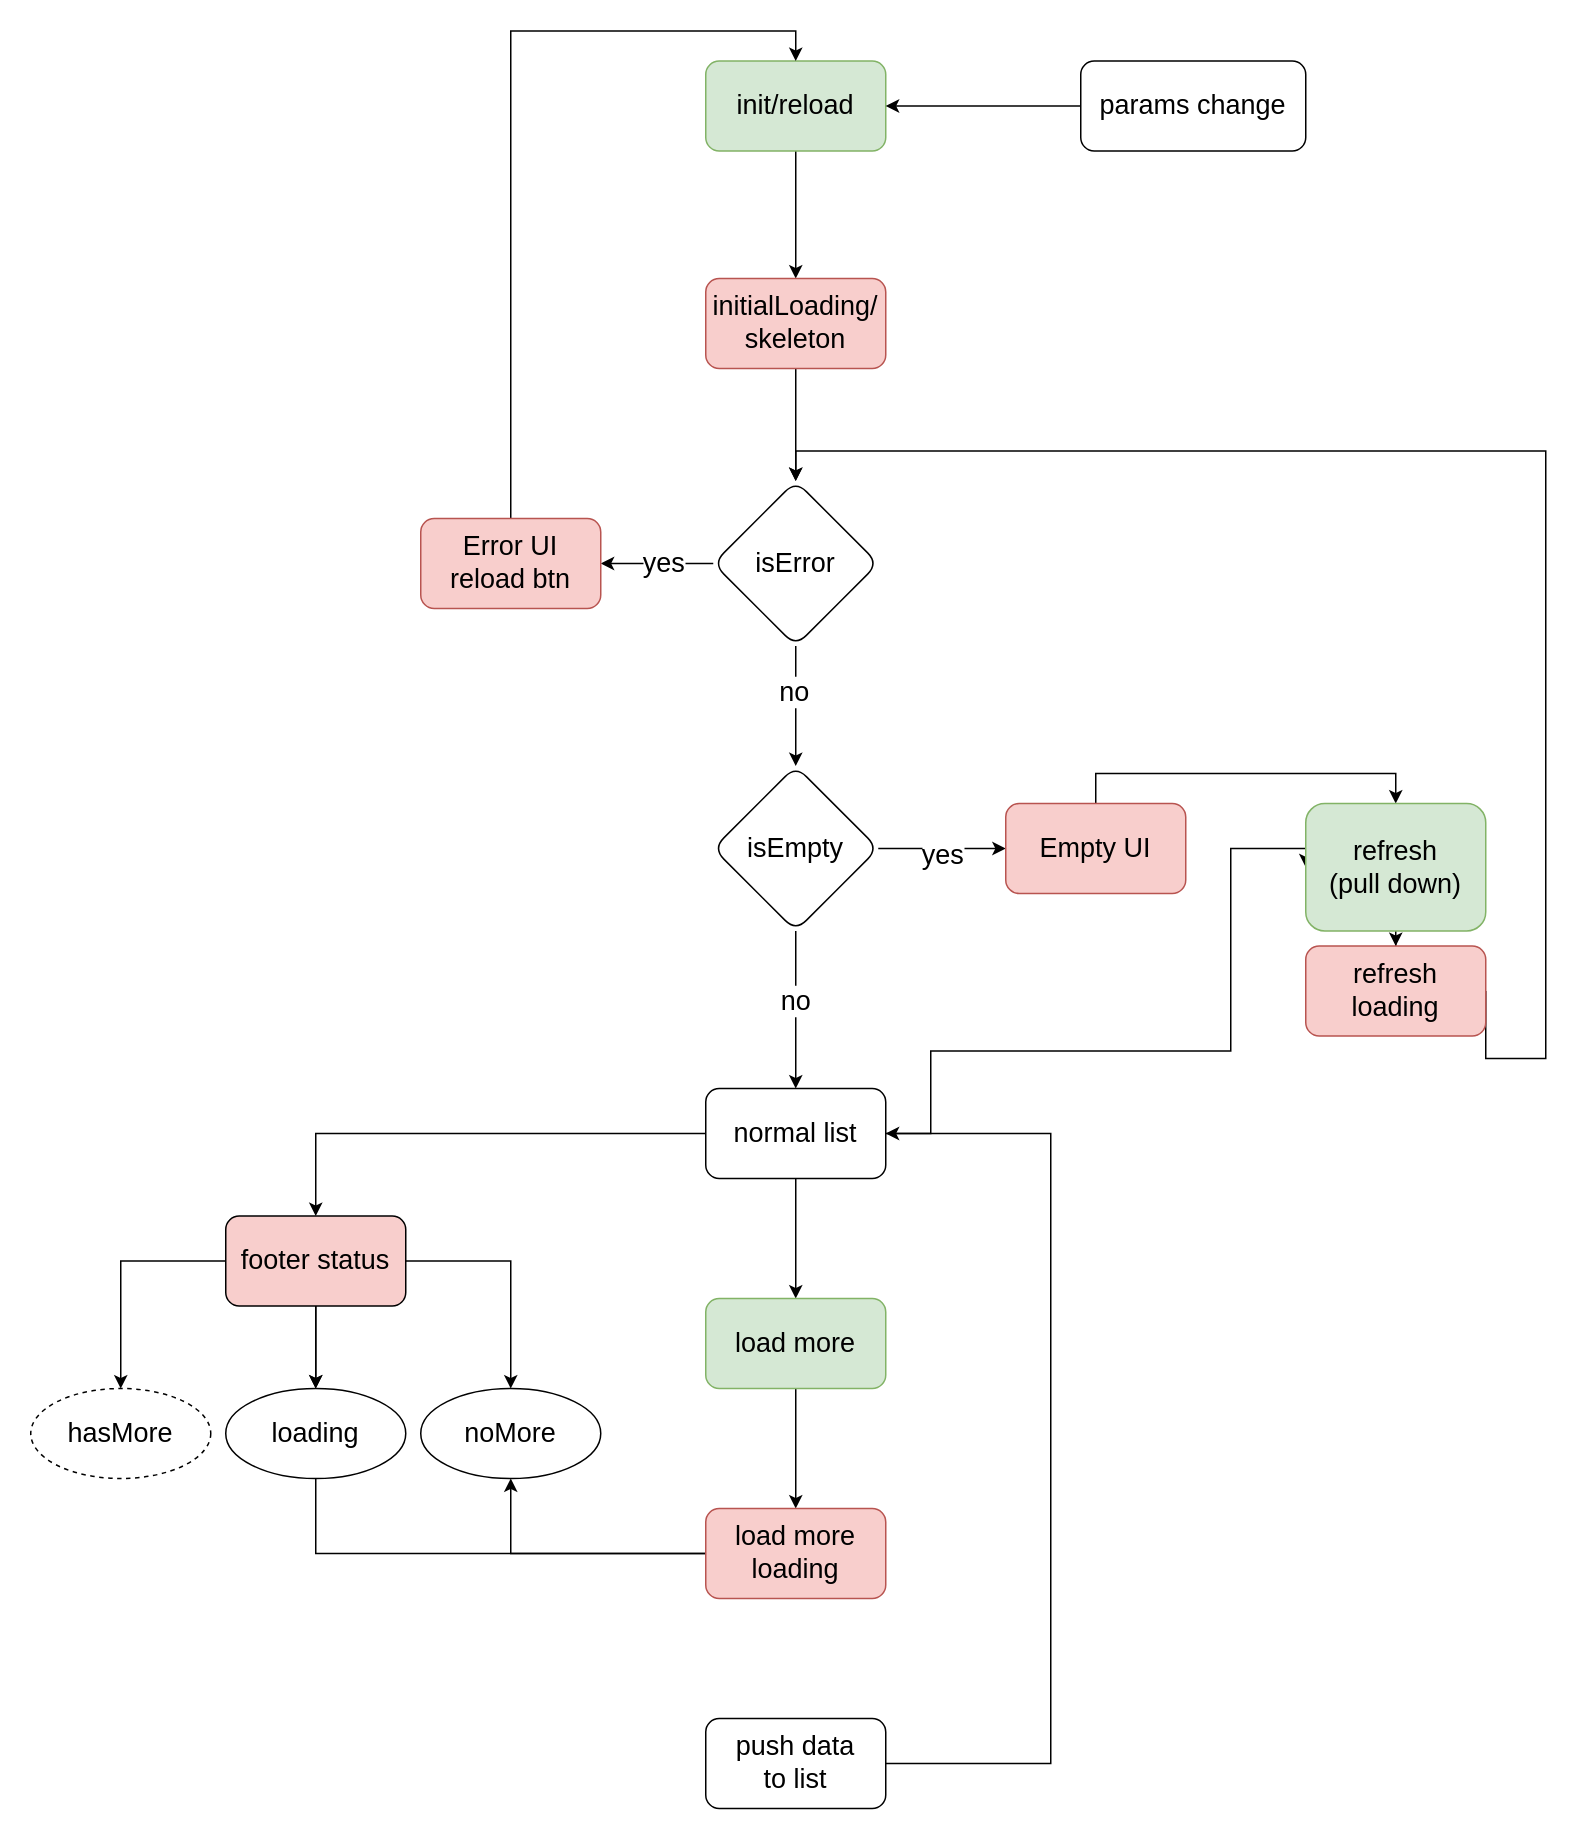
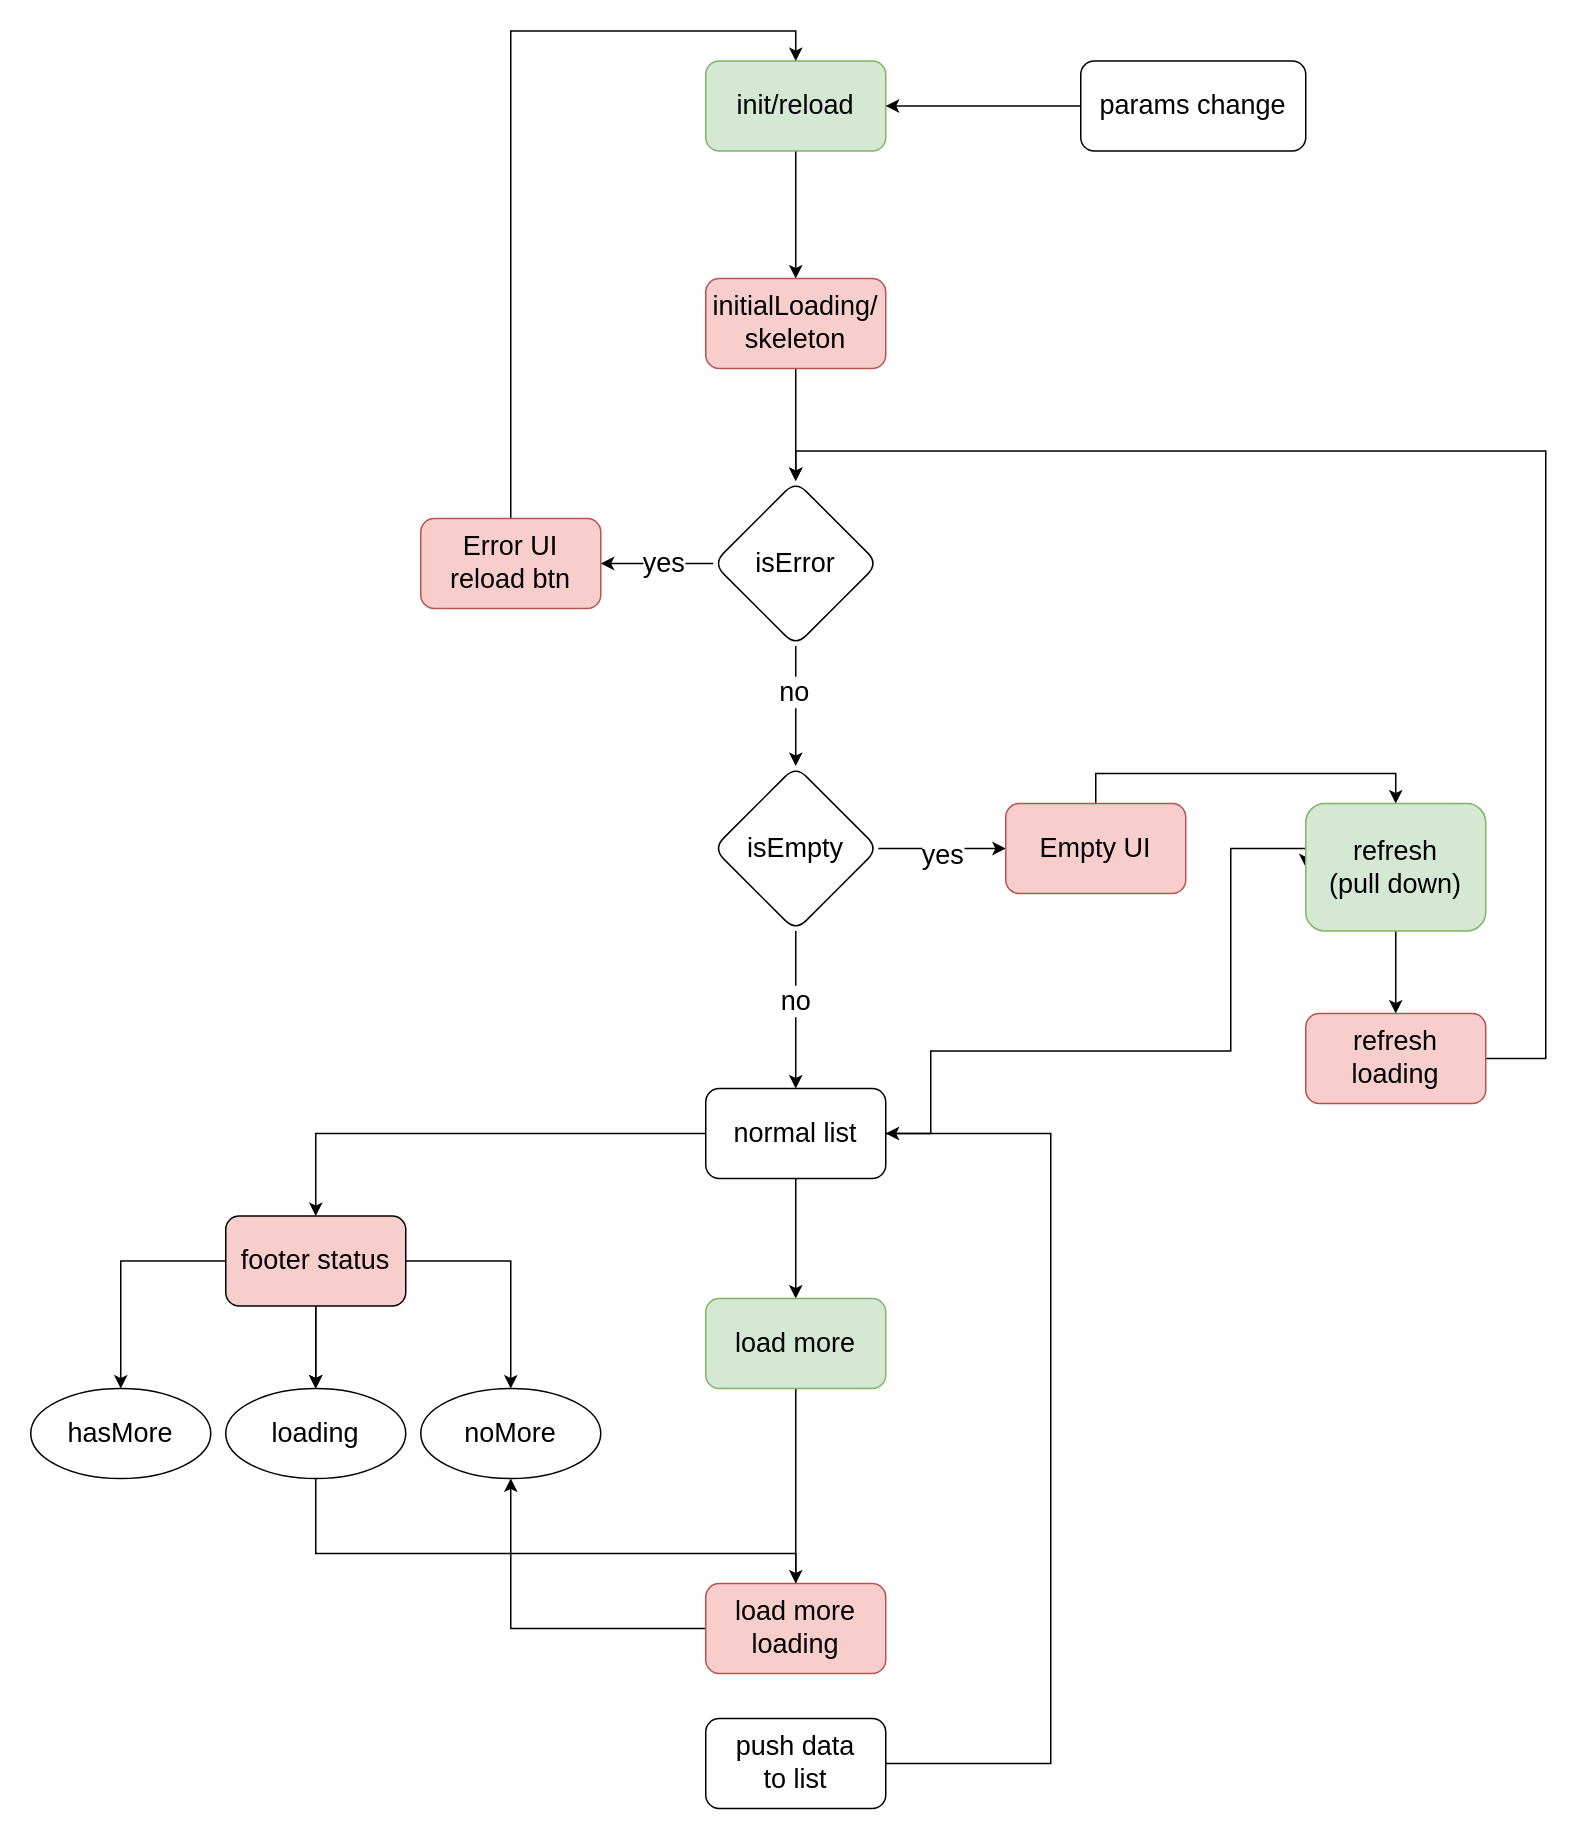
  <mxCell id="0" />
  <mxCell id="1" parent="0" />
  <mxCell id="2" value="" style="edgeStyle=orthogonalEdgeStyle;rounded=0;orthogonalLoop=1;jettySize=auto;html=1;fontSize=18;" edge="1" parent="1" source="3" target="5"><mxGeometry relative="1" as="geometry" /></mxCell>
  <mxCell id="3" value="init/reload" style="rounded=1;whiteSpace=wrap;html=1;fontSize=18;flipH=1;flipV=1;fillColor=#d5e8d4;strokeColor=#82b366;" vertex="1" parent="1"><mxGeometry x="470" y="40" width="120" height="60" as="geometry" /></mxCell>
  <mxCell id="4" style="edgeStyle=orthogonalEdgeStyle;rounded=0;orthogonalLoop=1;jettySize=auto;html=1;fontSize=18;" edge="1" parent="1" source="5" target="15"><mxGeometry relative="1" as="geometry" /></mxCell>
  <mxCell id="5" value="initialLoading/&lt;br&gt;skeleton" style="whiteSpace=wrap;html=1;rounded=1;fontSize=18;flipH=1;flipV=1;fillColor=#f8cecc;strokeColor=#b85450;" vertex="1" parent="1"><mxGeometry x="470" y="185" width="120" height="60" as="geometry" /></mxCell>
  <mxCell id="6" value="" style="edgeStyle=orthogonalEdgeStyle;rounded=0;orthogonalLoop=1;jettySize=auto;html=1;fontSize=18;" edge="1" parent="1" source="10" target="19"><mxGeometry relative="1" as="geometry" /></mxCell>
  <mxCell id="7" value="yes" style="edgeLabel;html=1;align=center;verticalAlign=middle;resizable=0;points=[];fontSize=18;" vertex="1" connectable="0" parent="6"><mxGeometry x="-0.014" y="-4" relative="1" as="geometry"><mxPoint as="offset" /></mxGeometry></mxCell>
  <mxCell id="8" value="" style="edgeStyle=orthogonalEdgeStyle;rounded=0;orthogonalLoop=1;jettySize=auto;html=1;fontSize=18;" edge="1" parent="1" source="10" target="23"><mxGeometry relative="1" as="geometry" /></mxCell>
  <mxCell id="9" value="no" style="edgeLabel;html=1;align=center;verticalAlign=middle;resizable=0;points=[];fontSize=18;" vertex="1" connectable="0" parent="8"><mxGeometry x="-0.132" y="-1" relative="1" as="geometry"><mxPoint as="offset" /></mxGeometry></mxCell>
  <mxCell id="10" value="isEmpty" style="rhombus;whiteSpace=wrap;html=1;rounded=1;fontSize=18;flipH=1;flipV=1;" vertex="1" parent="1"><mxGeometry x="475" y="510" width="110" height="110" as="geometry" /></mxCell>
  <mxCell id="11" style="edgeStyle=orthogonalEdgeStyle;rounded=0;orthogonalLoop=1;jettySize=auto;html=1;entryX=0.5;entryY=0;entryDx=0;entryDy=0;fontSize=18;" edge="1" parent="1" source="15" target="10"><mxGeometry relative="1" as="geometry" /></mxCell>
  <mxCell id="12" value="no" style="edgeLabel;html=1;align=center;verticalAlign=middle;resizable=0;points=[];fontSize=18;" vertex="1" connectable="0" parent="11"><mxGeometry x="-0.257" y="-2" relative="1" as="geometry"><mxPoint as="offset" /></mxGeometry></mxCell>
  <mxCell id="13" value="" style="edgeStyle=orthogonalEdgeStyle;rounded=0;orthogonalLoop=1;jettySize=auto;html=1;fontSize=18;" edge="1" parent="1" source="15" target="17"><mxGeometry relative="1" as="geometry" /></mxCell>
  <mxCell id="14" value="yes" style="edgeLabel;html=1;align=center;verticalAlign=middle;resizable=0;points=[];fontSize=18;" vertex="1" connectable="0" parent="13"><mxGeometry x="-0.1" y="-1" relative="1" as="geometry"><mxPoint as="offset" /></mxGeometry></mxCell>
  <mxCell id="15" value="isError" style="rhombus;whiteSpace=wrap;html=1;rounded=1;fontSize=18;flipH=1;flipV=1;" vertex="1" parent="1"><mxGeometry x="475" y="320" width="110" height="110" as="geometry" /></mxCell>
  <mxCell id="16" style="edgeStyle=orthogonalEdgeStyle;rounded=0;orthogonalLoop=1;jettySize=auto;html=1;entryX=0.5;entryY=0;entryDx=0;entryDy=0;fontSize=18;" edge="1" parent="1" source="17" target="3"><mxGeometry relative="1" as="geometry"><Array as="points"><mxPoint y="20" x="340" /><mxPoint x="530" y="20" /></Array></mxGeometry></mxCell>
  <mxCell id="17" value="Error UI&lt;br&gt;reload btn" style="whiteSpace=wrap;html=1;rounded=1;fontSize=18;fillColor=#f8cecc;strokeColor=#b85450;" vertex="1" parent="1"><mxGeometry x="280" y="345" width="120" height="60" as="geometry" /></mxCell>
  <mxCell id="18" value="" style="edgeStyle=orthogonalEdgeStyle;rounded=0;orthogonalLoop=1;jettySize=auto;html=1;fontSize=18;entryX=0.5;entryY=0;entryDx=0;entryDy=0;" edge="1" parent="1" source="19" target="25"><mxGeometry relative="1" as="geometry"><Array as="points"><mxPoint x="730" y="515" /><mxPoint x="930" y="515" /></Array></mxGeometry></mxCell>
  <mxCell id="19" value="Empty UI" style="whiteSpace=wrap;html=1;rounded=1;fontSize=18;fillColor=#f8cecc;strokeColor=#b85450;" vertex="1" parent="1"><mxGeometry x="670" y="535" width="120" height="60" as="geometry" /></mxCell>
  <mxCell id="20" value="" style="edgeStyle=orthogonalEdgeStyle;rounded=0;orthogonalLoop=1;jettySize=auto;html=1;fontSize=18;" edge="1" parent="1" source="23" target="29"><mxGeometry relative="1" as="geometry" /></mxCell>
  <mxCell id="21" style="edgeStyle=orthogonalEdgeStyle;rounded=0;orthogonalLoop=1;jettySize=auto;html=1;exitX=0;exitY=0.5;exitDx=0;exitDy=0;entryX=0.5;entryY=0;entryDx=0;entryDy=0;fontSize=18;" edge="1" parent="1" source="23" target="39"><mxGeometry relative="1" as="geometry" /></mxCell>
  <mxCell id="22" style="edgeStyle=orthogonalEdgeStyle;rounded=0;orthogonalLoop=1;jettySize=auto;html=1;exitX=1;exitY=0.5;exitDx=0;exitDy=0;fontSize=18;entryX=0;entryY=0.5;entryDx=0;entryDy=0;" edge="1" parent="1" source="23" target="25"><mxGeometry relative="1" as="geometry"><mxPoint x="790" y="690" as="targetPoint" /><Array as="points"><mxPoint x="620" y="755" /><mxPoint x="620" y="700" /><mxPoint x="820" y="700" /><mxPoint x="820" y="565" /></Array></mxGeometry></mxCell>
  <mxCell id="23" value="normal list" style="whiteSpace=wrap;html=1;rounded=1;fontSize=18;" vertex="1" parent="1"><mxGeometry x="470" y="725" width="120" height="60" as="geometry" /></mxCell>
  <mxCell id="24" value="" style="edgeStyle=orthogonalEdgeStyle;rounded=0;orthogonalLoop=1;jettySize=auto;html=1;fontSize=18;" edge="1" parent="1" source="25" target="27"><mxGeometry relative="1" as="geometry" /></mxCell>
  <mxCell id="25" value="refresh&lt;br&gt;(pull down)" style="whiteSpace=wrap;html=1;rounded=1;fontSize=18;fillColor=#d5e8d4;strokeColor=#82b366;" vertex="1" parent="1"><mxGeometry x="870" y="535" width="120" height="85" as="geometry" /></mxCell>
  <mxCell id="26" style="edgeStyle=orthogonalEdgeStyle;rounded=0;orthogonalLoop=1;jettySize=auto;html=1;exitX=1;exitY=0.5;exitDx=0;exitDy=0;entryX=0.5;entryY=0;entryDx=0;entryDy=0;fontSize=18;" edge="1" parent="1" source="27" target="15"><mxGeometry relative="1" as="geometry"><Array as="points"><mxPoint x="1030" y="705" /><mxPoint x="1030" y="300" /><mxPoint x="530" y="300" /></Array></mxGeometry></mxCell>
- <mxCell id="27" value="refresh loading" style="whiteSpace=wrap;html=1;rounded=1;fontSize=18;fillColor=#f8cecc;strokeColor=#b85450;" vertex="1" parent="1"><mxGeometry x="870" y="630" width="120" height="60" as="geometry" /></mxCell>
+ <mxCell id="27" value="refresh loading" style="whiteSpace=wrap;html=1;rounded=1;fontSize=18;fillColor=#f8cecc;strokeColor=#b85450;" vertex="1" parent="1"><mxGeometry x="870" y="675" width="120" height="60" as="geometry" /></mxCell>
  <mxCell id="28" value="" style="edgeStyle=orthogonalEdgeStyle;rounded=0;orthogonalLoop=1;jettySize=auto;html=1;fontSize=18;" edge="1" parent="1" source="29" target="32"><mxGeometry relative="1" as="geometry" /></mxCell>
  <mxCell id="29" value="load more" style="whiteSpace=wrap;html=1;rounded=1;fontSize=18;fillColor=#d5e8d4;strokeColor=#82b366;" vertex="1" parent="1"><mxGeometry x="470" y="865" width="120" height="60" as="geometry" /></mxCell>
  <mxCell id="30" value="" style="edgeStyle=orthogonalEdgeStyle;rounded=0;orthogonalLoop=1;jettySize=auto;html=1;fontSize=18;" edge="1" parent="1" source="32" target="42"><mxGeometry relative="1" as="geometry" /></mxCell>
  <mxCell id="31" style="edgeStyle=orthogonalEdgeStyle;rounded=0;orthogonalLoop=1;jettySize=auto;html=1;entryX=0.5;entryY=1;entryDx=0;entryDy=0;fontSize=18;endArrow=none;endFill=0;" edge="1" parent="1" source="32" target="41"><mxGeometry relative="1" as="geometry"><Array as="points"><mxPoint x="210" y="1035" /></Array></mxGeometry></mxCell>
- <mxCell id="32" value="load more&lt;br&gt;loading" style="whiteSpace=wrap;html=1;rounded=1;fontSize=18;fillColor=#f8cecc;strokeColor=#b85450;" vertex="1" parent="1"><mxGeometry x="470" y="1005" width="120" height="60" as="geometry" /></mxCell>
+ <mxCell id="32" value="load more&lt;br&gt;loading" style="whiteSpace=wrap;html=1;rounded=1;fontSize=18;fillColor=#f8cecc;strokeColor=#b85450;" vertex="1" parent="1"><mxGeometry x="470" y="1055" width="120" height="60" as="geometry" /></mxCell>
  <mxCell id="33" style="edgeStyle=orthogonalEdgeStyle;rounded=0;orthogonalLoop=1;jettySize=auto;html=1;exitX=1;exitY=0.5;exitDx=0;exitDy=0;entryX=1;entryY=0.5;entryDx=0;entryDy=0;fontSize=18;" edge="1" parent="1" source="34" target="23"><mxGeometry relative="1" as="geometry"><Array as="points"><mxPoint x="700" y="1175" /><mxPoint x="700" y="755" /></Array></mxGeometry></mxCell>
  <mxCell id="34" value="push data&lt;br&gt;to list" style="rounded=1;whiteSpace=wrap;html=1;fontSize=18;" vertex="1" parent="1"><mxGeometry x="470" y="1145" width="120" height="60" as="geometry" /></mxCell>
  <mxCell id="35" value="" style="edgeStyle=orthogonalEdgeStyle;rounded=0;orthogonalLoop=1;jettySize=auto;html=1;fontSize=18;" edge="1" parent="1" source="39" target="40"><mxGeometry relative="1" as="geometry" /></mxCell>
  <mxCell id="36" value="" style="edgeStyle=orthogonalEdgeStyle;rounded=0;orthogonalLoop=1;jettySize=auto;html=1;fontSize=18;" edge="1" parent="1" source="39" target="41"><mxGeometry relative="1" as="geometry" /></mxCell>
  <mxCell id="37" value="" style="edgeStyle=orthogonalEdgeStyle;rounded=0;orthogonalLoop=1;jettySize=auto;html=1;fontSize=18;" edge="1" parent="1" source="39" target="41"><mxGeometry relative="1" as="geometry" /></mxCell>
  <mxCell id="38" value="" style="edgeStyle=orthogonalEdgeStyle;rounded=0;orthogonalLoop=1;jettySize=auto;html=1;fontSize=18;" edge="1" parent="1" source="39" target="42"><mxGeometry relative="1" as="geometry" /></mxCell>
  <mxCell id="39" value="footer status" style="rounded=1;whiteSpace=wrap;html=1;fontSize=18;fillColor=#f8cecc;" vertex="1" parent="1"><mxGeometry x="150" y="810" width="120" height="60" as="geometry" /></mxCell>
- <mxCell id="40" value="hasMore" style="ellipse;whiteSpace=wrap;html=1;rounded=1;fontSize=18;dashed=1;" vertex="1" parent="1"><mxGeometry x="20" y="925" width="120" height="60" as="geometry" /></mxCell>
+ <mxCell id="40" value="hasMore" style="ellipse;whiteSpace=wrap;html=1;rounded=1;fontSize=18;" vertex="1" parent="1"><mxGeometry x="20" y="925" width="120" height="60" as="geometry" /></mxCell>
  <mxCell id="41" value="loading" style="ellipse;whiteSpace=wrap;html=1;rounded=1;fontSize=18;" vertex="1" parent="1"><mxGeometry x="150" y="925" width="120" height="60" as="geometry" /></mxCell>
  <mxCell id="42" value="noMore" style="ellipse;whiteSpace=wrap;html=1;rounded=1;fontSize=18;" vertex="1" parent="1"><mxGeometry x="280" y="925" width="120" height="60" as="geometry" /></mxCell>
  <mxCell id="43" value="" style="edgeStyle=orthogonalEdgeStyle;rounded=0;orthogonalLoop=1;jettySize=auto;html=1;fontSize=18;endArrow=classic;" edge="1" parent="1" source="44" target="3"><mxGeometry relative="1" as="geometry" /></mxCell>
  <mxCell id="44" value="params change" style="rounded=1;whiteSpace=wrap;html=1;fontSize=18;flipH=1;flipV=1;" vertex="1" parent="1"><mxGeometry x="720" y="40" width="150" height="60" as="geometry" /></mxCell>
